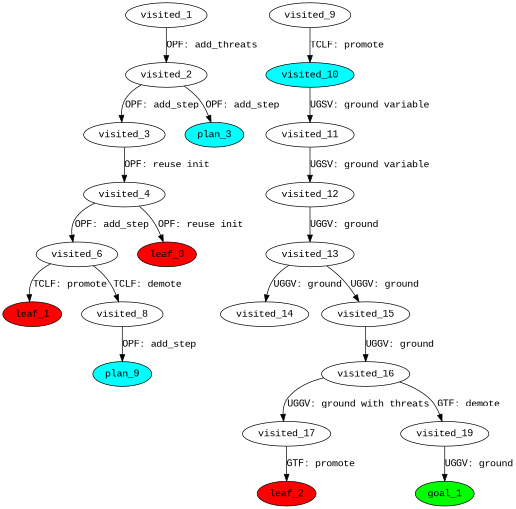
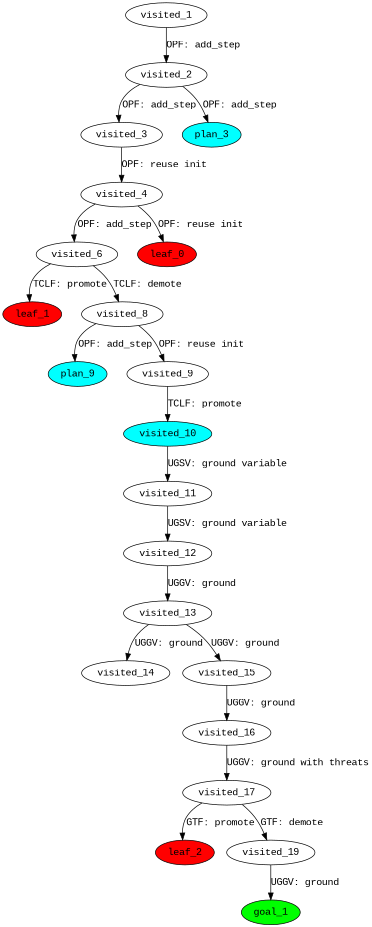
  digraph {
    fontname="Liberation Mono"
    node [fillcolor=white fontname="Liberation Mono" style=filled]
    edge [fontname="Liberation Mono"]
    n1 [label=visited_1]
    n2 [label=visited_2]
    n3 [label=visited_3]
    n4 [fillcolor=cyan label=plan_3]
    n5 [label=visited_4]
    n6 [label=visited_6]
    n7 [fillcolor=red label=leaf_0]
    n8 [fillcolor=red label=leaf_1]
    n9 [label=visited_8]
    n10 [fillcolor=cyan label=plan_9]
    n11 [label=visited_9]
    n12 [fillcolor=cyan label=visited_10]
    n13 [label=visited_11]
    n14 [label=visited_12]
    n15 [label=visited_13]
    n16 [label=visited_14]
    n17 [label=visited_15]
    n18 [label=visited_16]
    n19 [label=visited_17]
    n20 [fillcolor=red label=leaf_2]
    n21 [label=visited_19]
    n22 [fillcolor=green label=goal_1]
-   n1 -> n2 [label="OPF: add_threats"]
+   n1 -> n2 [label="OPF: add_step"]
    n2 -> n3 [label="OPF: add_step"]
    n2 -> n4 [label="OPF: add_step"]
    n3 -> n5 [label="OPF: reuse init"]
    n5 -> n6 [label="OPF: add_step"]
    n5 -> n7 [label="OPF: reuse init"]
    n6 -> n8 [label="TCLF: promote"]
    n6 -> n9 [label="TCLF: demote"]
    n9 -> n10 [label="OPF: add_step"]
+   n9 -> n11 [label="OPF: reuse init"]
    n11 -> n12 [label="TCLF: promote"]
    n12 -> n13 [label="UGSV: ground variable"]
    n13 -> n14 [label="UGSV: ground variable"]
    n14 -> n15 [label="UGGV: ground"]
    n15 -> n16 [label="UGGV: ground"]
    n15 -> n17 [label="UGGV: ground"]
    n17 -> n18 [label="UGGV: ground"]
    n18 -> n19 [label="UGGV: ground with threats"]
    n19 -> n20 [label="GTF: promote"]
-   n18 -> n21 [label="GTF: demote"]
+   n19 -> n21 [label="GTF: demote"]
    n21 -> n22 [label="UGGV: ground"]
  }
